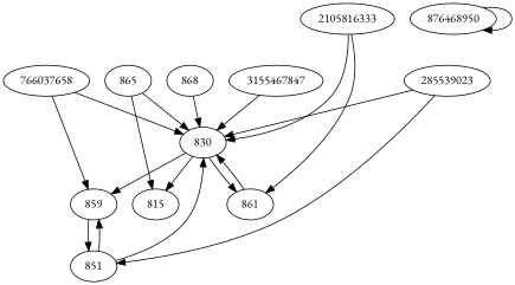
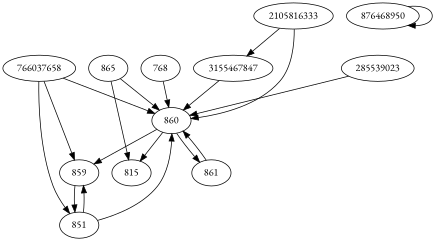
  digraph {
    fontname="EB Garamond"
    node [fontname="EB Garamond"]
    edge [fontname="EB Garamond"]
    n1 [label=815]
    865
-   860 [label=830]
+   860
    861
    859
-   868
+   868 [label=768]
    n7 [label=2105816333]
    3155467847
    876468950
    n10 [label=285539023]
    n11 [label=851]
    766037658
    865 -> n1
    865 -> 860
    860 -> n1
    860 -> 861
    860 -> 859
    861 -> 860
    859 -> n11
    868 -> 860
    n7 -> 860
-   n7 -> 861
+   n7 -> 3155467847
    3155467847 -> 860
    876468950 -> 876468950
    n10 -> 860
-   n10 -> n11
+   766037658 -> n11
    n11 -> 860
    n11 -> 859
    766037658 -> 860
    766037658 -> 859
  }
